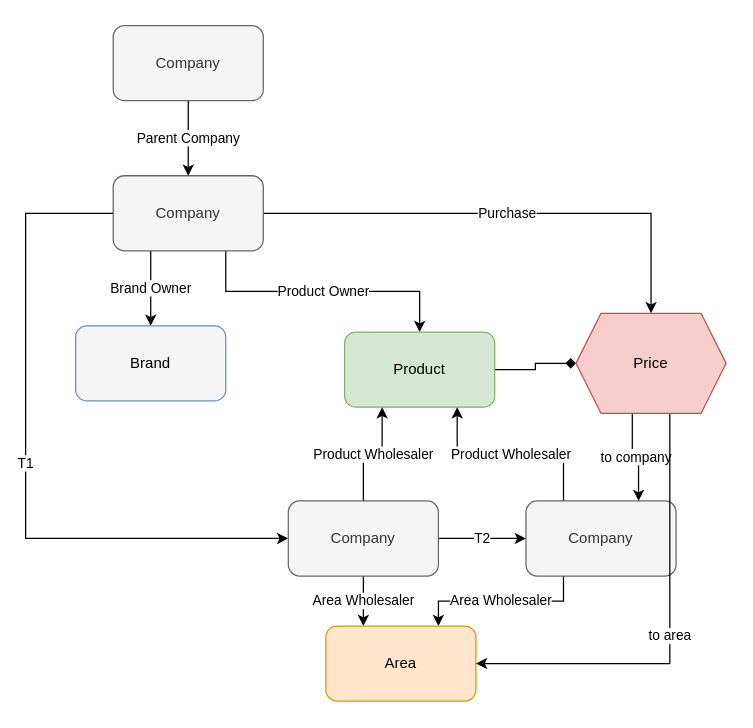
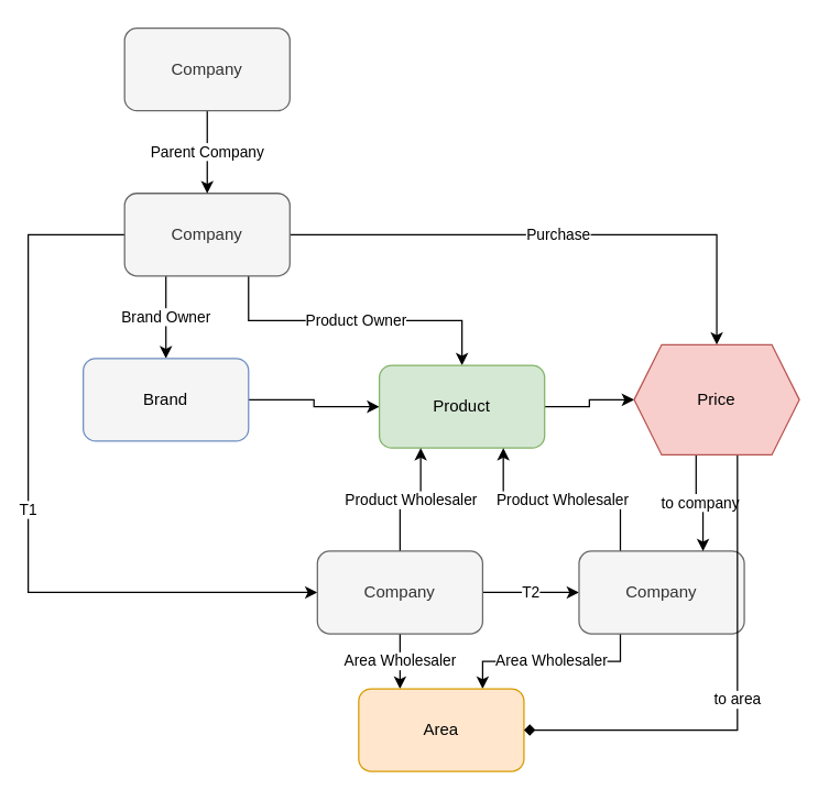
  <mxCell id="0" />
  <mxCell id="1" parent="0" />
  <mxCell id="2" value="Brand Owner" style="edgeStyle=orthogonalEdgeStyle;rounded=0;orthogonalLoop=1;jettySize=auto;html=1;exitX=0.25;exitY=1;exitDx=0;exitDy=0;entryX=0.5;entryY=0;entryDx=0;entryDy=0;" edge="1" parent="1" source="6" target="8"><mxGeometry relative="1" as="geometry" /></mxCell>
  <mxCell id="3" value="Product Owner" style="edgeStyle=orthogonalEdgeStyle;rounded=0;orthogonalLoop=1;jettySize=auto;html=1;exitX=0.75;exitY=1;exitDx=0;exitDy=0;entryX=0.5;entryY=0;entryDx=0;entryDy=0;" edge="1" parent="1" source="6" target="10"><mxGeometry relative="1" as="geometry" /></mxCell>
  <mxCell id="4" value="T1" style="edgeStyle=orthogonalEdgeStyle;rounded=0;orthogonalLoop=1;jettySize=auto;html=1;entryX=0;entryY=0.5;entryDx=0;entryDy=0;exitX=0;exitY=0.5;exitDx=0;exitDy=0;" edge="1" parent="1" source="6" target="16"><mxGeometry relative="1" as="geometry"><Array as="points"><mxPoint x="20" y="170" /><mxPoint x="20" y="430" /></Array></mxGeometry></mxCell>
  <mxCell id="5" value="Purchase" style="edgeStyle=orthogonalEdgeStyle;rounded=0;orthogonalLoop=1;jettySize=auto;html=1;exitX=1;exitY=0.5;exitDx=0;exitDy=0;entryX=0.5;entryY=0;entryDx=0;entryDy=0;" edge="1" parent="1" source="6" target="23"><mxGeometry relative="1" as="geometry" /></mxCell>
  <mxCell id="6" value="Company" style="rounded=1;whiteSpace=wrap;html=1;fillColor=#f5f5f5;fontColor=#333333;strokeColor=#666666;" vertex="1" parent="1"><mxGeometry x="90" y="140" width="120" height="60" as="geometry" /></mxCell>
+ <mxCell id="7" style="edgeStyle=orthogonalEdgeStyle;rounded=0;orthogonalLoop=1;jettySize=auto;html=1;exitX=1;exitY=0.5;exitDx=0;exitDy=0;entryX=0;entryY=0.5;entryDx=0;entryDy=0;" edge="1" parent="1" source="8" target="10"><mxGeometry relative="1" as="geometry" /></mxCell>
  <mxCell id="8" value="Brand" style="rounded=1;whiteSpace=wrap;html=1;fillColor=#f5f5f5;strokeColor=#6c8ebf;" vertex="1" parent="1"><mxGeometry x="60" y="260" width="120" height="60" as="geometry" /></mxCell>
- <mxCell id="9" style="edgeStyle=orthogonalEdgeStyle;rounded=0;orthogonalLoop=1;jettySize=auto;html=1;exitX=1;exitY=0.5;exitDx=0;exitDy=0;entryX=0;entryY=0.5;entryDx=0;entryDy=0;endArrow=diamond;" edge="1" parent="1" source="10" target="23"><mxGeometry relative="1" as="geometry" /></mxCell>
+ <mxCell id="9" style="edgeStyle=orthogonalEdgeStyle;rounded=0;orthogonalLoop=1;jettySize=auto;html=1;exitX=1;exitY=0.5;exitDx=0;exitDy=0;entryX=0;entryY=0.5;entryDx=0;entryDy=0;" edge="1" parent="1" source="10" target="23"><mxGeometry relative="1" as="geometry" /></mxCell>
  <mxCell id="10" value="Product" style="rounded=1;whiteSpace=wrap;html=1;fillColor=#d5e8d4;strokeColor=#82b366;" vertex="1" parent="1"><mxGeometry x="275" y="265" width="120" height="60" as="geometry" /></mxCell>
  <mxCell id="11" value="Parent Company" style="edgeStyle=orthogonalEdgeStyle;rounded=0;orthogonalLoop=1;jettySize=auto;html=1;entryX=0.5;entryY=0;entryDx=0;entryDy=0;" edge="1" parent="1" source="12" target="6"><mxGeometry relative="1" as="geometry" /></mxCell>
  <mxCell id="12" value="Company" style="rounded=1;whiteSpace=wrap;html=1;fillColor=#f5f5f5;fontColor=#333333;strokeColor=#666666;" vertex="1" parent="1"><mxGeometry x="90" y="20" width="120" height="60" as="geometry" /></mxCell>
  <mxCell id="13" value="Product Wholesaler" style="edgeStyle=orthogonalEdgeStyle;rounded=0;orthogonalLoop=1;jettySize=auto;html=1;entryX=0.25;entryY=1;entryDx=0;entryDy=0;" edge="1" parent="1" source="16" target="10"><mxGeometry relative="1" as="geometry" /></mxCell>
  <mxCell id="14" value="T2" style="edgeStyle=orthogonalEdgeStyle;rounded=0;orthogonalLoop=1;jettySize=auto;html=1;exitX=1;exitY=0.5;exitDx=0;exitDy=0;entryX=0;entryY=0.5;entryDx=0;entryDy=0;" edge="1" parent="1" source="16" target="19"><mxGeometry relative="1" as="geometry" /></mxCell>
  <mxCell id="15" value="Area Wholesaler" style="edgeStyle=orthogonalEdgeStyle;rounded=0;orthogonalLoop=1;jettySize=auto;html=1;exitX=0.5;exitY=1;exitDx=0;exitDy=0;entryX=0.25;entryY=0;entryDx=0;entryDy=0;" edge="1" parent="1" source="16" target="20"><mxGeometry relative="1" as="geometry" /></mxCell>
  <mxCell id="16" value="Company" style="rounded=1;whiteSpace=wrap;html=1;fillColor=#f5f5f5;fontColor=#333333;strokeColor=#666666;" vertex="1" parent="1"><mxGeometry x="230" y="400" width="120" height="60" as="geometry" /></mxCell>
  <mxCell id="17" value="Product Wholesaler" style="edgeStyle=orthogonalEdgeStyle;rounded=0;orthogonalLoop=1;jettySize=auto;html=1;exitX=0.25;exitY=0;exitDx=0;exitDy=0;entryX=0.75;entryY=1;entryDx=0;entryDy=0;" edge="1" parent="1" source="19" target="10"><mxGeometry relative="1" as="geometry" /></mxCell>
  <mxCell id="18" value="Area Wholesaler" style="edgeStyle=orthogonalEdgeStyle;rounded=0;orthogonalLoop=1;jettySize=auto;html=1;exitX=0.25;exitY=1;exitDx=0;exitDy=0;entryX=0.75;entryY=0;entryDx=0;entryDy=0;" edge="1" parent="1" source="19" target="20"><mxGeometry relative="1" as="geometry" /></mxCell>
  <mxCell id="19" value="Company" style="rounded=1;whiteSpace=wrap;html=1;fillColor=#f5f5f5;fontColor=#333333;strokeColor=#666666;" vertex="1" parent="1"><mxGeometry x="420" y="400" width="120" height="60" as="geometry" /></mxCell>
  <mxCell id="20" value="Area" style="rounded=1;whiteSpace=wrap;html=1;fillColor=#ffe6cc;strokeColor=#d79b00;" vertex="1" parent="1"><mxGeometry x="260" y="500" width="120" height="60" as="geometry" /></mxCell>
  <mxCell id="21" value="to company" style="edgeStyle=orthogonalEdgeStyle;rounded=0;orthogonalLoop=1;jettySize=auto;html=1;exitX=0.375;exitY=1;exitDx=0;exitDy=0;entryX=0.75;entryY=0;entryDx=0;entryDy=0;" edge="1" parent="1" source="23" target="19"><mxGeometry relative="1" as="geometry" /></mxCell>
- <mxCell id="22" value="to area" style="edgeStyle=orthogonalEdgeStyle;rounded=0;orthogonalLoop=1;jettySize=auto;html=1;exitX=0.625;exitY=1;exitDx=0;exitDy=0;entryX=1;entryY=0.5;entryDx=0;entryDy=0;" edge="1" parent="1" source="23" target="20"><mxGeometry relative="1" as="geometry" /></mxCell>
+ <mxCell id="22" value="to area" style="edgeStyle=orthogonalEdgeStyle;rounded=0;orthogonalLoop=1;jettySize=auto;html=1;exitX=0.625;exitY=1;exitDx=0;exitDy=0;entryX=1;entryY=0.5;entryDx=0;entryDy=0;endArrow=diamond;" edge="1" parent="1" source="23" target="20"><mxGeometry relative="1" as="geometry" /></mxCell>
  <mxCell id="23" value="Price" style="shape=hexagon;perimeter=hexagonPerimeter2;whiteSpace=wrap;html=1;fixedSize=1;fillColor=#f8cecc;strokeColor=#b85450;" vertex="1" parent="1"><mxGeometry x="460" y="250" width="120" height="80" as="geometry" /></mxCell>
